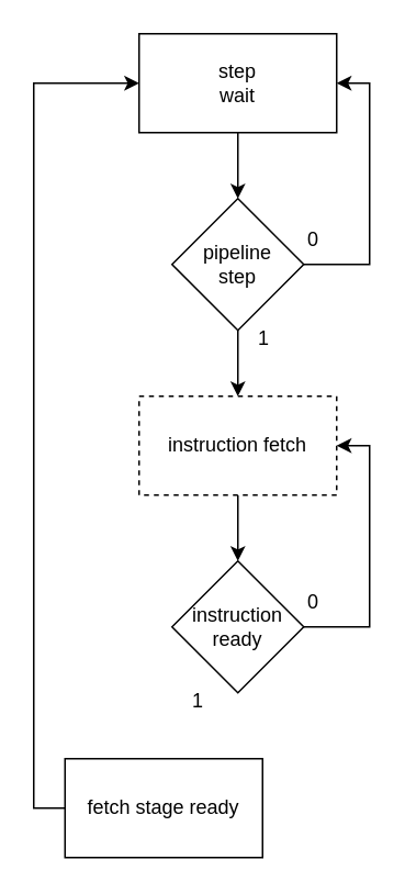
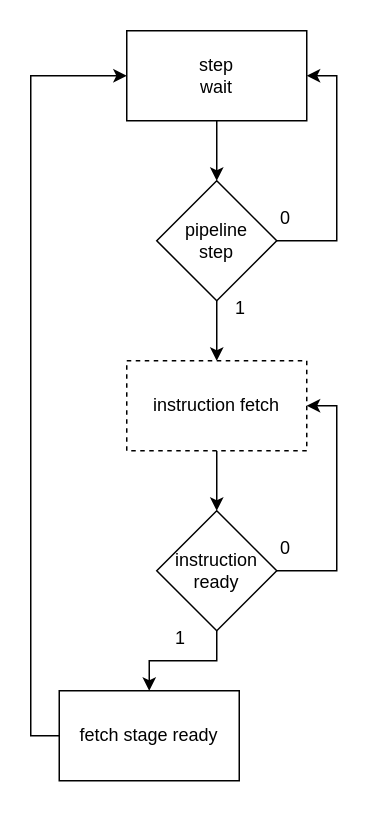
  <mxCell id="0" />
  <mxCell id="1" parent="0" />
  <mxCell id="2" value="" style="edgeStyle=orthogonalEdgeStyle;rounded=0;orthogonalLoop=1;jettySize=auto;html=1;" edge="1" parent="1" source="3" target="6"><mxGeometry relative="1" as="geometry" /></mxCell>
  <mxCell id="3" value="&lt;div&gt;step&lt;/div&gt;&lt;div&gt;wait&lt;br&gt;&lt;/div&gt;" style="rounded=0;whiteSpace=wrap;html=1;" vertex="1" parent="1"><mxGeometry x="84" y="20" width="120" height="60" as="geometry" /></mxCell>
  <mxCell id="4" style="edgeStyle=orthogonalEdgeStyle;rounded=0;orthogonalLoop=1;jettySize=auto;html=1;entryX=1;entryY=0.5;entryDx=0;entryDy=0;" edge="1" parent="1" source="6" target="3"><mxGeometry relative="1" as="geometry"><Array as="points"><mxPoint x="224" y="160" /><mxPoint x="224" y="50" /></Array></mxGeometry></mxCell>
  <mxCell id="5" style="edgeStyle=orthogonalEdgeStyle;rounded=0;orthogonalLoop=1;jettySize=auto;html=1;entryX=0.5;entryY=0;entryDx=0;entryDy=0;" edge="1" parent="1" source="6" target="8"><mxGeometry relative="1" as="geometry" /></mxCell>
  <mxCell id="6" value="&lt;div&gt;pipeline&lt;/div&gt;&lt;div&gt;step&lt;br&gt;&lt;/div&gt;" style="rhombus;whiteSpace=wrap;html=1;" vertex="1" parent="1"><mxGeometry x="104" y="120" width="80" height="80" as="geometry" /></mxCell>
  <mxCell id="7" value="" style="edgeStyle=orthogonalEdgeStyle;rounded=0;orthogonalLoop=1;jettySize=auto;html=1;" edge="1" parent="1" source="8" target="11"><mxGeometry relative="1" as="geometry" /></mxCell>
  <mxCell id="8" value="instruction fetch" style="rounded=0;whiteSpace=wrap;html=1;dashed=1;" vertex="1" parent="1"><mxGeometry x="84" y="240" width="120" height="60" as="geometry" /></mxCell>
  <mxCell id="9" style="edgeStyle=orthogonalEdgeStyle;rounded=0;orthogonalLoop=1;jettySize=auto;html=1;entryX=1;entryY=0.5;entryDx=0;entryDy=0;" edge="1" parent="1" source="11" target="8"><mxGeometry relative="1" as="geometry"><Array as="points"><mxPoint x="224" y="380" /><mxPoint x="224" y="270" /></Array></mxGeometry></mxCell>
+ <mxCell id="10" value="" style="edgeStyle=orthogonalEdgeStyle;rounded=0;orthogonalLoop=1;jettySize=auto;html=1;" edge="1" parent="1" source="11" target="13"><mxGeometry relative="1" as="geometry" /></mxCell>
  <mxCell id="11" value="&lt;div&gt;instruction&lt;/div&gt;&lt;div&gt;ready&lt;br&gt;&lt;/div&gt;" style="rhombus;whiteSpace=wrap;html=1;" vertex="1" parent="1"><mxGeometry x="104" y="340" width="80" height="80" as="geometry" /></mxCell>
  <mxCell id="12" style="edgeStyle=orthogonalEdgeStyle;rounded=0;orthogonalLoop=1;jettySize=auto;html=1;entryX=0;entryY=0.5;entryDx=0;entryDy=0;" edge="1" parent="1" source="13" target="3"><mxGeometry relative="1" as="geometry"><Array as="points"><mxPoint x="20" y="490" /><mxPoint x="20" y="50" /></Array></mxGeometry></mxCell>
  <mxCell id="13" value="fetch stage ready" style="rounded=0;whiteSpace=wrap;html=1;" vertex="1" parent="1"><mxGeometry x="39" y="460" width="120" height="60" as="geometry" /></mxCell>
  <mxCell id="14" value="0" style="text;html=1;strokeColor=none;fillColor=none;align=center;verticalAlign=middle;whiteSpace=wrap;rounded=0;" vertex="1" parent="1"><mxGeometry x="160" y="130" width="60" height="30" as="geometry" /></mxCell>
  <mxCell id="15" value="1" style="text;html=1;strokeColor=none;fillColor=none;align=center;verticalAlign=middle;whiteSpace=wrap;rounded=0;" vertex="1" parent="1"><mxGeometry x="130" y="190" width="60" height="30" as="geometry" /></mxCell>
  <mxCell id="16" value="0" style="text;html=1;strokeColor=none;fillColor=none;align=center;verticalAlign=middle;whiteSpace=wrap;rounded=0;" vertex="1" parent="1"><mxGeometry x="160" y="350" width="60" height="30" as="geometry" /></mxCell>
  <mxCell id="17" value="1" style="text;html=1;strokeColor=none;fillColor=none;align=center;verticalAlign=middle;whiteSpace=wrap;rounded=0;" vertex="1" parent="1"><mxGeometry x="90" y="410" width="60" height="30" as="geometry" /></mxCell>
